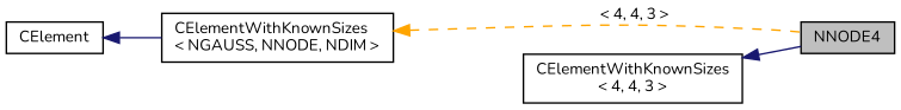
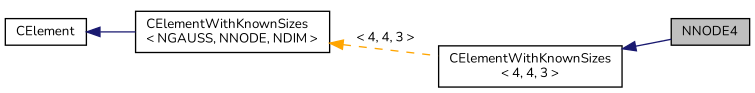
  digraph {
    fontname=Nunito
    rankdir=LR
    node [color=black fillcolor=white fontname=Nunito fontsize=10 shape=record style=filled]
    edge [color=midnightblue dir=back fontname=Nunito fontsize=10 labelfontname=Helvetica labelfontsize=10 style=solid]
    n1 [fillcolor=grey75 fontcolor=black height=0.2 label=NNODE4 width=0.4]
    n2 [height=0.2 label="CElementWithKnownSizes\l\< 4, 4, 3 \>" width=0.4]
    n3 [height=0.2 label=CElement width=0.4]
    n4 [height=0.2 label="CElementWithKnownSizes\l\< NGAUSS, NNODE, NDIM \>" width=0.4]
    n2 -> n1
    n3 -> n4
-   n4 -> n1 [color=orange label=" \< 4, 4, 3 \>" style=dashed]
+   n4 -> n2 [color=orange label=" \< 4, 4, 3 \>" style=dashed]
  }
